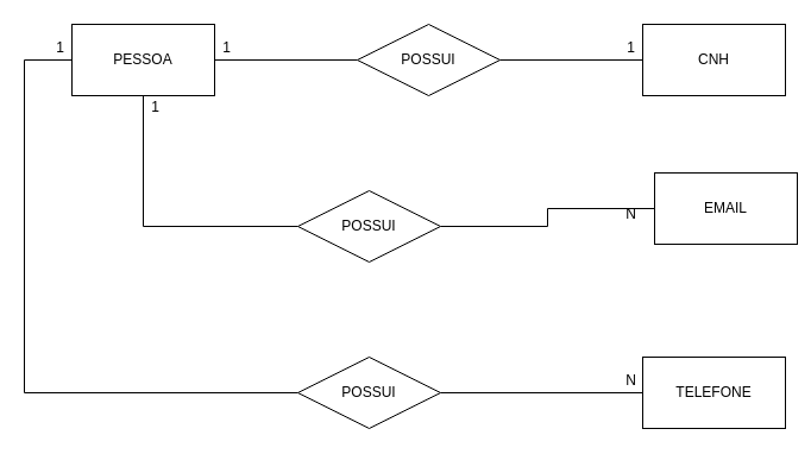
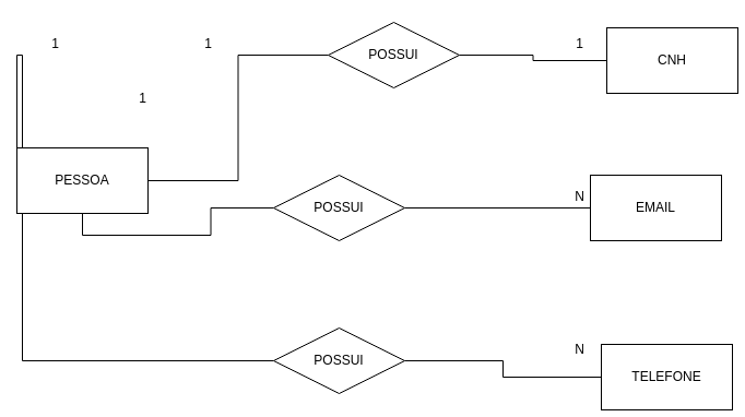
  <mxCell id="0" />
  <mxCell id="1" parent="0" />
  <mxCell id="2" style="edgeStyle=orthogonalEdgeStyle;rounded=0;orthogonalLoop=1;jettySize=auto;html=1;exitX=1;exitY=0.5;exitDx=0;exitDy=0;entryX=0;entryY=0.5;entryDx=0;entryDy=0;endArrow=none;endFill=0;" edge="1" parent="1" source="5" target="9"><mxGeometry relative="1" as="geometry" /></mxCell>
  <mxCell id="3" style="edgeStyle=orthogonalEdgeStyle;rounded=0;orthogonalLoop=1;jettySize=auto;html=1;exitX=0.5;exitY=1;exitDx=0;exitDy=0;entryX=0;entryY=0.5;entryDx=0;entryDy=0;endArrow=none;endFill=0;" edge="1" parent="1" source="5" target="11"><mxGeometry relative="1" as="geometry" /></mxCell>
  <mxCell id="4" style="edgeStyle=orthogonalEdgeStyle;rounded=0;orthogonalLoop=1;jettySize=auto;html=1;exitX=0;exitY=0.5;exitDx=0;exitDy=0;entryX=0;entryY=0.5;entryDx=0;entryDy=0;endArrow=none;endFill=0;" edge="1" parent="1" source="5" target="13"><mxGeometry relative="1" as="geometry"><Array as="points"><mxPoint x="20" y="50" /><mxPoint x="20" y="330" /></Array></mxGeometry></mxCell>
- <mxCell id="5" value="PESSOA" style="rounded=0;whiteSpace=wrap;html=1;" vertex="1" parent="1"><mxGeometry x="60" y="20" width="120" height="60" as="geometry" /></mxCell>
- <mxCell id="6" value="CNH" style="rounded=0;whiteSpace=wrap;html=1;" vertex="1" parent="1"><mxGeometry x="540" y="20" width="120" height="60" as="geometry" /></mxCell>
- <mxCell id="7" value="EMAIL" style="rounded=0;whiteSpace=wrap;html=1;" vertex="1" parent="1"><mxGeometry x="550" y="145" width="120" height="60" as="geometry" /></mxCell>
+ <mxCell id="5" value="PESSOA" style="rounded=0;whiteSpace=wrap;html=1;" vertex="1" parent="1"><mxGeometry x="15" y="135" width="120" height="60" as="geometry" /></mxCell>
+ <mxCell id="6" value="CNH" style="rounded=0;whiteSpace=wrap;html=1;" vertex="1" parent="1"><mxGeometry x="555" y="25" width="120" height="60" as="geometry" /></mxCell>
+ <mxCell id="7" value="EMAIL" style="rounded=0;whiteSpace=wrap;html=1;" vertex="1" parent="1"><mxGeometry x="540" y="160" width="120" height="60" as="geometry" /></mxCell>
  <mxCell id="8" style="edgeStyle=orthogonalEdgeStyle;rounded=0;orthogonalLoop=1;jettySize=auto;html=1;exitX=1;exitY=0.5;exitDx=0;exitDy=0;entryX=0;entryY=0.5;entryDx=0;entryDy=0;endArrow=none;endFill=0;" edge="1" parent="1" source="9" target="6"><mxGeometry relative="1" as="geometry" /></mxCell>
  <mxCell id="9" value="POSSUI" style="shape=rhombus;perimeter=rhombusPerimeter;whiteSpace=wrap;html=1;align=center;" vertex="1" parent="1"><mxGeometry x="300" y="20" width="120" height="60" as="geometry" /></mxCell>
  <mxCell id="10" style="edgeStyle=orthogonalEdgeStyle;rounded=0;orthogonalLoop=1;jettySize=auto;html=1;exitX=1;exitY=0.5;exitDx=0;exitDy=0;entryX=0;entryY=0.5;entryDx=0;entryDy=0;endArrow=none;endFill=0;" edge="1" parent="1" source="11" target="7"><mxGeometry relative="1" as="geometry" /></mxCell>
  <mxCell id="11" value="POSSUI" style="shape=rhombus;perimeter=rhombusPerimeter;whiteSpace=wrap;html=1;align=center;" vertex="1" parent="1"><mxGeometry x="250" y="160" width="120" height="60" as="geometry" /></mxCell>
  <mxCell id="12" style="edgeStyle=orthogonalEdgeStyle;rounded=0;orthogonalLoop=1;jettySize=auto;html=1;exitX=1;exitY=0.5;exitDx=0;exitDy=0;entryX=0;entryY=0.5;entryDx=0;entryDy=0;endArrow=none;endFill=0;" edge="1" parent="1" source="13" target="14"><mxGeometry relative="1" as="geometry" /></mxCell>
  <mxCell id="13" value="POSSUI" style="shape=rhombus;perimeter=rhombusPerimeter;whiteSpace=wrap;html=1;align=center;" vertex="1" parent="1"><mxGeometry x="250" y="300" width="120" height="60" as="geometry" /></mxCell>
- <mxCell id="14" value="TELEFONE" style="rounded=0;whiteSpace=wrap;html=1;" vertex="1" parent="1"><mxGeometry x="540" y="300" width="120" height="60" as="geometry" /></mxCell>
+ <mxCell id="14" value="TELEFONE" style="rounded=0;whiteSpace=wrap;html=1;" vertex="1" parent="1"><mxGeometry x="550" y="315" width="120" height="60" as="geometry" /></mxCell>
  <mxCell id="15" value="1" style="text;html=1;align=center;verticalAlign=middle;resizable=0;points=[];autosize=1;strokeColor=none;" vertex="1" parent="1"><mxGeometry x="520" y="30" width="20" height="20" as="geometry" /></mxCell>
  <mxCell id="16" value="1" style="text;html=1;align=center;verticalAlign=middle;resizable=0;points=[];autosize=1;strokeColor=none;" vertex="1" parent="1"><mxGeometry x="180" y="30" width="20" height="20" as="geometry" /></mxCell>
  <mxCell id="17" value="1" style="text;html=1;align=center;verticalAlign=middle;resizable=0;points=[];autosize=1;strokeColor=none;" vertex="1" parent="1"><mxGeometry x="120" y="80" width="20" height="20" as="geometry" /></mxCell>
  <mxCell id="18" value="N" style="text;html=1;align=center;verticalAlign=middle;resizable=0;points=[];autosize=1;strokeColor=none;" vertex="1" parent="1"><mxGeometry x="520" y="170" width="20" height="20" as="geometry" /></mxCell>
  <mxCell id="19" value="N" style="text;html=1;align=center;verticalAlign=middle;resizable=0;points=[];autosize=1;strokeColor=none;" vertex="1" parent="1"><mxGeometry x="520" y="310" width="20" height="20" as="geometry" /></mxCell>
  <mxCell id="20" value="1" style="text;html=1;align=center;verticalAlign=middle;resizable=0;points=[];autosize=1;strokeColor=none;" vertex="1" parent="1"><mxGeometry x="40" y="30" width="20" height="20" as="geometry" /></mxCell>
